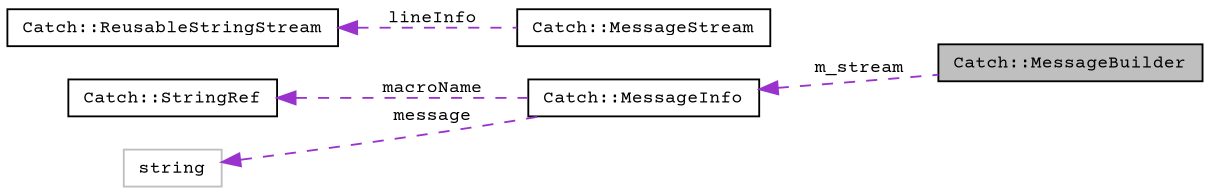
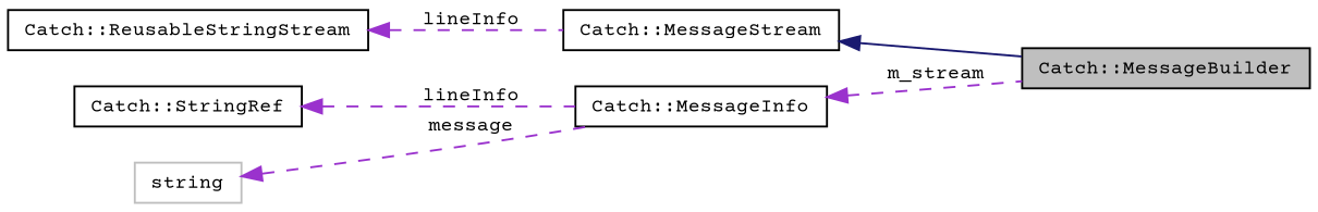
  digraph {
    fontname="Courier Prime"
    rankdir=LR
    node [color=black fillcolor=white fontname="Courier Prime" fontsize=10 shape=record style=filled]
    edge [color=darkorchid3 dir=back fontname="Courier Prime" fontsize=10 labelfontname=Helvetica labelfontsize=10 style=dashed]
    n1 [fillcolor=grey75 fontcolor=black height=0.2 label="Catch::MessageBuilder" width=0.4]
    n2 [height=0.2 label="Catch::MessageStream" width=0.4]
    n3 [height=0.2 label="Catch::ReusableStringStream" width=0.4]
    n4 [height=0.2 label="Catch::MessageInfo" width=0.4]
    n5 [height=0.2 label="Catch::StringRef" width=0.4]
    n6 [color=grey75 height=0.2 label=string width=0.4]
+   n2 -> n1 [color=midnightblue style=solid]
    n3 -> n2 [label=" lineInfo"]
    n4 -> n1 [label=" m_stream"]
-   n5 -> n4 [label=" macroName"]
+   n5 -> n4 [label=" lineInfo"]
    n6 -> n4 [label=" message"]
  }
